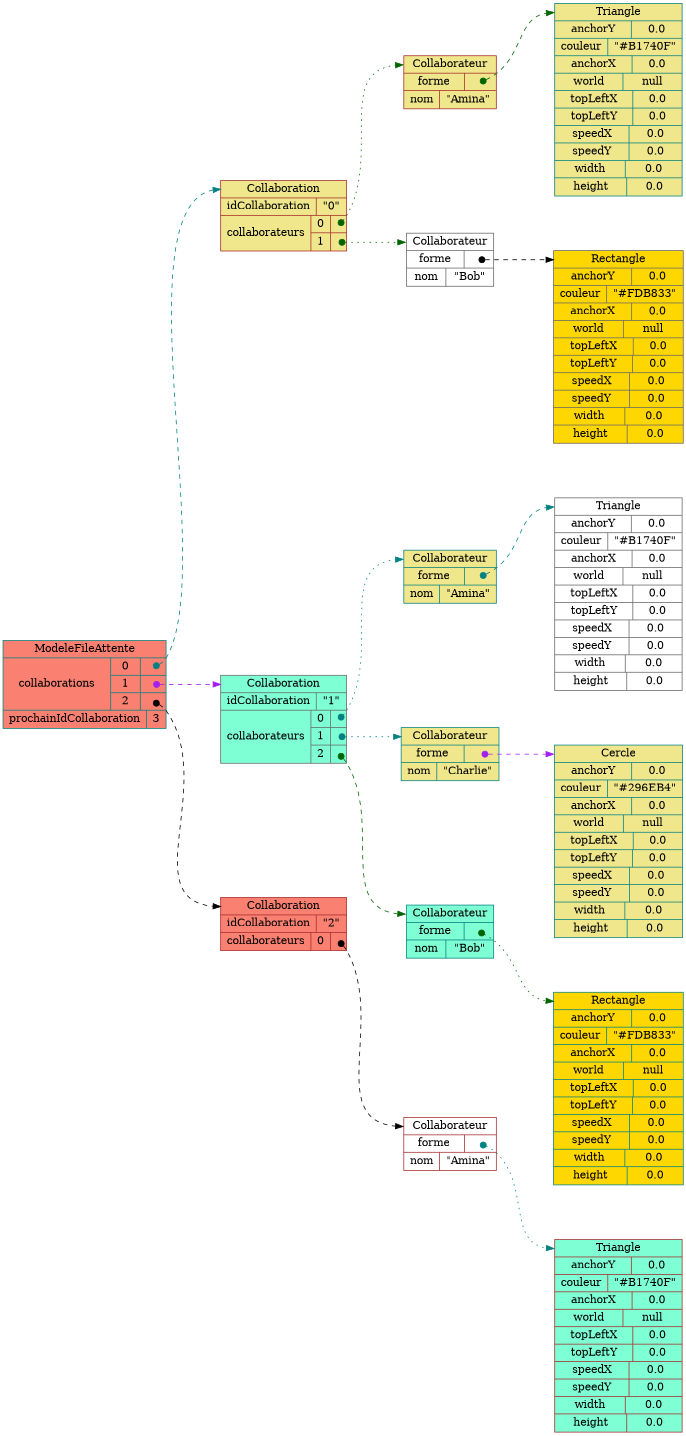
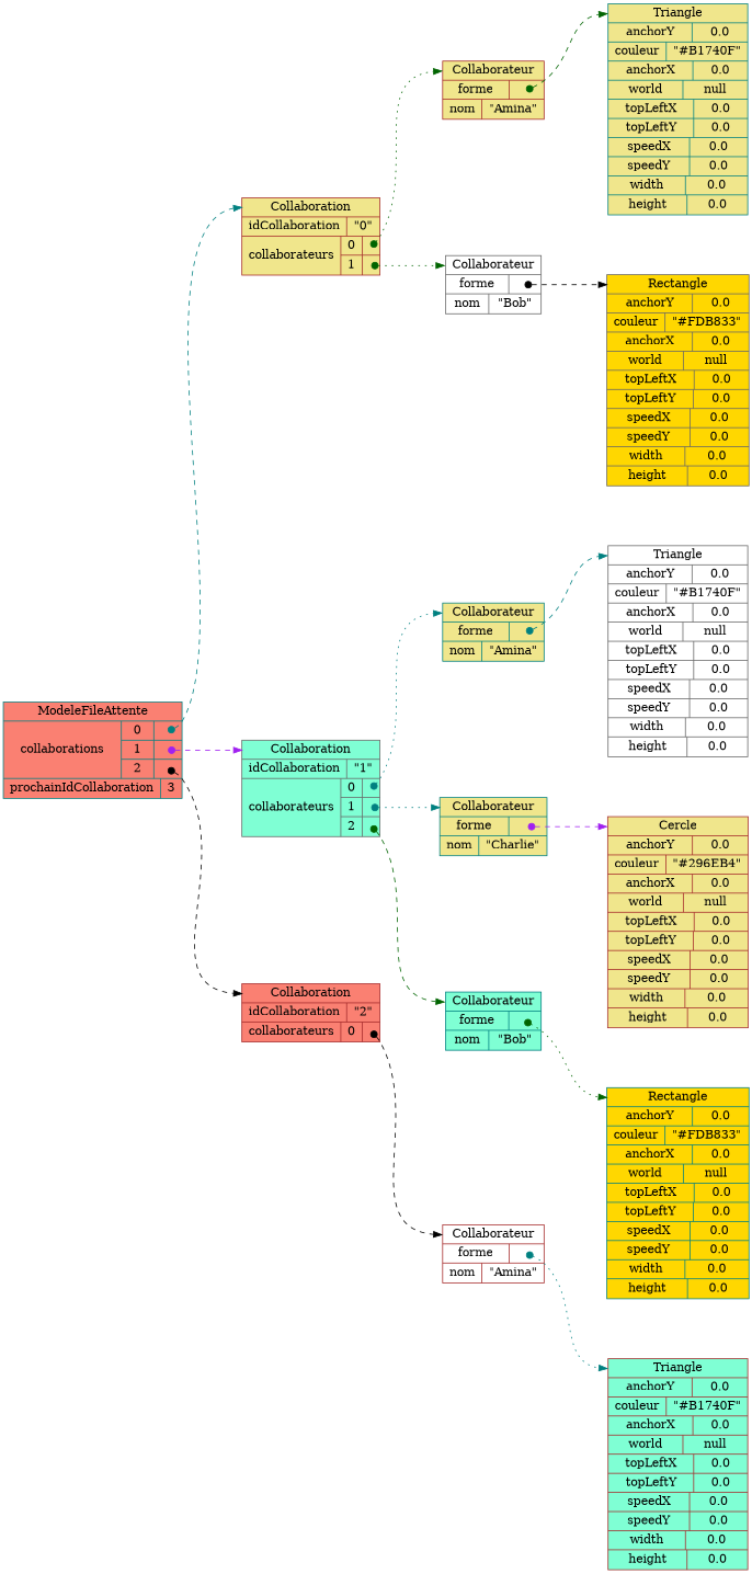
  digraph {
    compound=true
    nodesep=1.0
    rankdir=LR
    ranksep=1.0
    node [fillcolor=khaki shape=record style=filled color=teal]
    edge [arrowtail=dot dir=both headport=_C tailclip=false tailport="forme_forme:c" color=teal style=dashed]
    n1 [fillcolor=salmon label="<_C>ModeleFileAttente|{collaborations|{{0|<collaborations__V_0_0>}|{1|<collaborations__V_1_1>}|{2|<collaborations__V_2_2>}}}|{prochainIdCollaboration|3}"]
    n2 [label="<_C>Collaboration|{idCollaboration|\"0\"}|{collaborateurs|{{0|<collaborateurs__V_0_0>}|{1|<collaborateurs__V_1_1>}}}" color=brown]
    n3 [fillcolor=aquamarine label="<_C>Collaboration|{idCollaboration|\"1\"}|{collaborateurs|{{0|<collaborateurs__V_0_0>}|{1|<collaborateurs__V_1_1>}|{2|<collaborateurs__V_2_2>}}}" color=gray40]
    n4 [fillcolor=salmon label="<_C>Collaboration|{idCollaboration|\"2\"}|{collaborateurs|{{0|<collaborateurs__V_0_0>}}}" color=brown]
    n5 [label="<_C>Collaborateur|{forme|<forme_forme>}|{nom|\"Amina\"}" color=brown]
    n6 [fillcolor=white label="<_C>Collaborateur|{forme|<forme_forme>}|{nom|\"Bob\"}" color=gray40]
    n7 [label="<_C>Triangle|{anchorY|0.0}|{couleur|\"#B1740F\"}|{anchorX|0.0}|{world|null}|{topLeftX|0.0}|{topLeftY|0.0}|{speedX|0.0}|{speedY|0.0}|{width|0.0}|{height|0.0}"]
    n8 [fillcolor=gold label="<_C>Rectangle|{anchorY|0.0}|{couleur|\"#FDB833\"}|{anchorX|0.0}|{world|null}|{topLeftX|0.0}|{topLeftY|0.0}|{speedX|0.0}|{speedY|0.0}|{width|0.0}|{height|0.0}" color=gray40]
    n9 [label="<_C>Collaborateur|{forme|<forme_forme>}|{nom|\"Amina\"}"]
    n10 [label="<_C>Collaborateur|{forme|<forme_forme>}|{nom|\"Charlie\"}"]
    n11 [fillcolor=aquamarine label="<_C>Collaborateur|{forme|<forme_forme>}|{nom|\"Bob\"}"]
    n12 [fillcolor=white label="<_C>Triangle|{anchorY|0.0}|{couleur|\"#B1740F\"}|{anchorX|0.0}|{world|null}|{topLeftX|0.0}|{topLeftY|0.0}|{speedX|0.0}|{speedY|0.0}|{width|0.0}|{height|0.0}" color=gray40]
-   n13 [label="<_C>Cercle|{anchorY|0.0}|{couleur|\"#296EB4\"}|{anchorX|0.0}|{world|null}|{topLeftX|0.0}|{topLeftY|0.0}|{speedX|0.0}|{speedY|0.0}|{width|0.0}|{height|0.0}"]
+   n13 [label="<_C>Cercle|{anchorY|0.0}|{couleur|\"#296EB4\"}|{anchorX|0.0}|{world|null}|{topLeftX|0.0}|{topLeftY|0.0}|{speedX|0.0}|{speedY|0.0}|{width|0.0}|{height|0.0}" color=brown]
    n14 [fillcolor=gold label="<_C>Rectangle|{anchorY|0.0}|{couleur|\"#FDB833\"}|{anchorX|0.0}|{world|null}|{topLeftX|0.0}|{topLeftY|0.0}|{speedX|0.0}|{speedY|0.0}|{width|0.0}|{height|0.0}"]
    n15 [fillcolor=white label="<_C>Collaborateur|{forme|<forme_forme>}|{nom|\"Amina\"}" color=brown]
    n16 [fillcolor=aquamarine label="<_C>Triangle|{anchorY|0.0}|{couleur|\"#B1740F\"}|{anchorX|0.0}|{world|null}|{topLeftX|0.0}|{topLeftY|0.0}|{speedX|0.0}|{speedY|0.0}|{width|0.0}|{height|0.0}" color=brown]
    n1 -> n2 [tailport="collaborations__V_0_0:c"]
    n1 -> n3 [tailport="collaborations__V_1_1:c" color=purple]
    n1 -> n4 [tailport="collaborations__V_2_2:c" color=black]
    n2 -> n5 [tailport="collaborateurs__V_0_0:c" color=darkgreen style=dotted]
    n2 -> n6 [tailport="collaborateurs__V_1_1:c" color=darkgreen style=dotted]
    n3 -> n9 [tailport="collaborateurs__V_0_0:c" style=dotted]
    n3 -> n10 [tailport="collaborateurs__V_1_1:c" style=dotted]
    n3 -> n11 [tailport="collaborateurs__V_2_2:c" color=darkgreen]
    n4 -> n15 [tailport="collaborateurs__V_0_0:c" color=black]
    n5 -> n7 [color=darkgreen]
    n6 -> n8 [color=black]
    n9 -> n12
    n10 -> n13 [color=purple]
    n11 -> n14 [color=darkgreen style=dotted]
    n15 -> n16 [style=dotted]
  }
